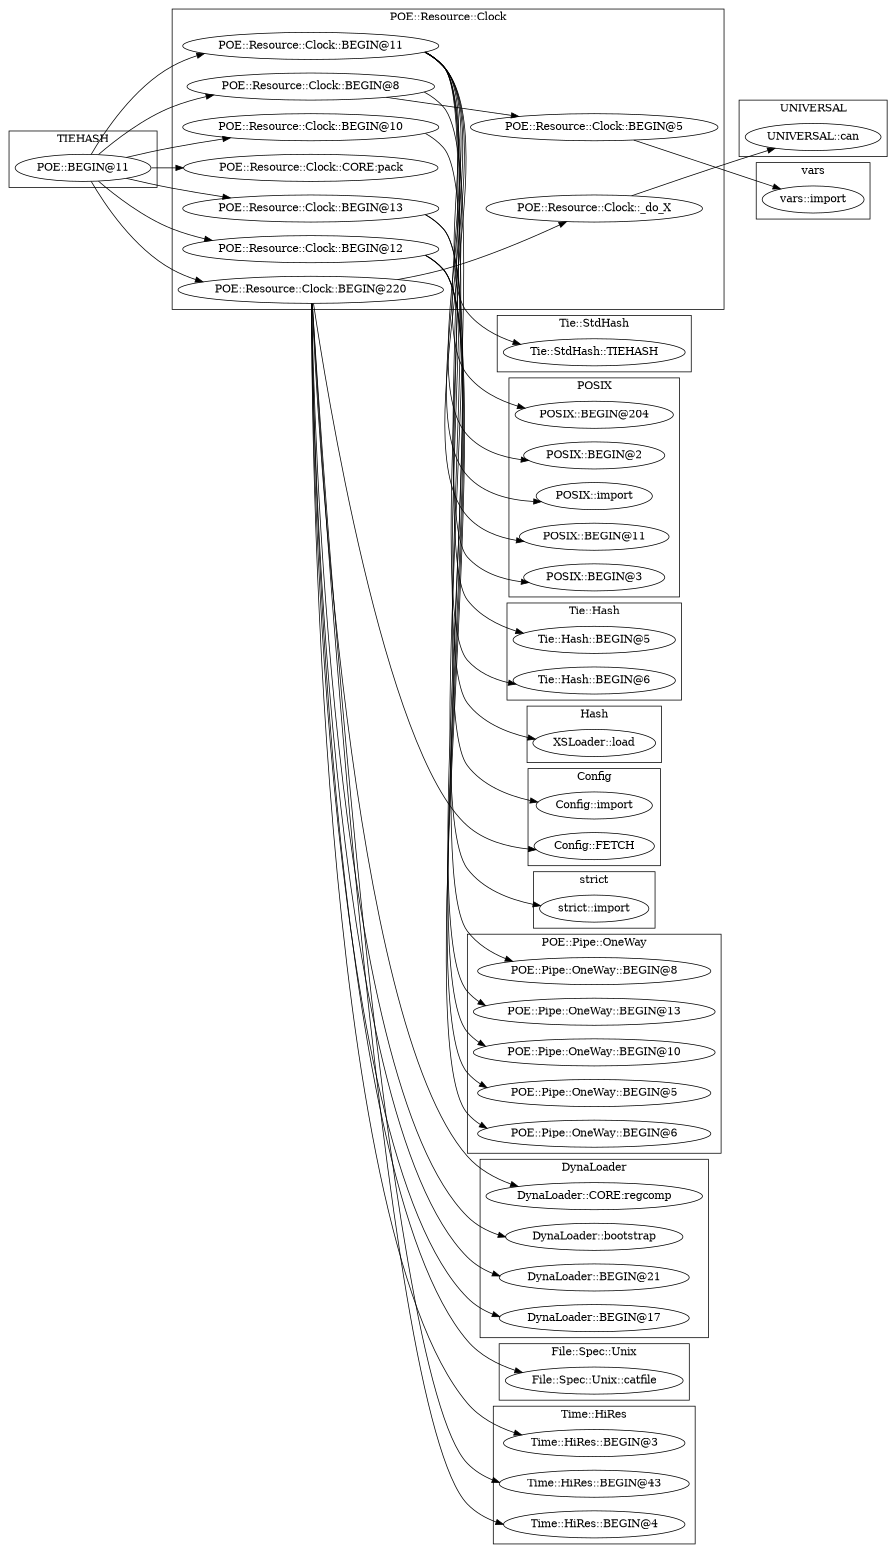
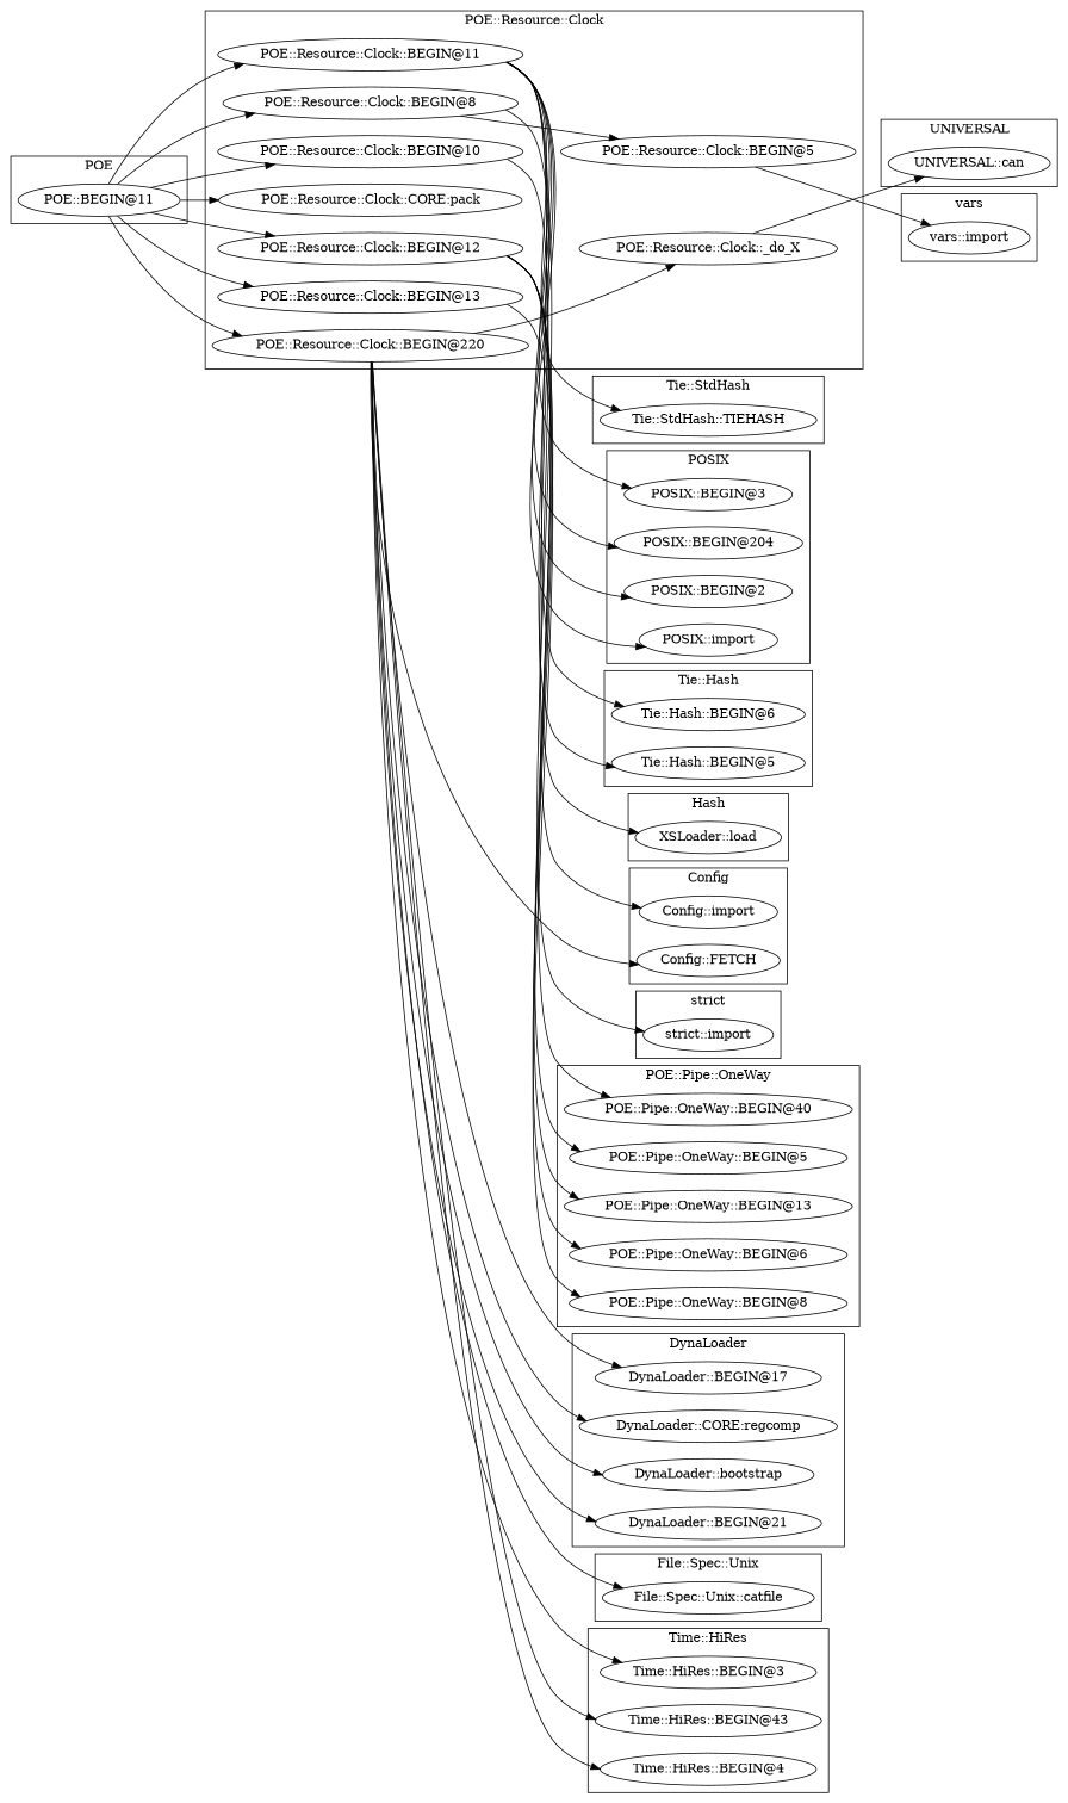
  digraph {
    rankdir=LR
    "DynaLoader::bootstrap"
    "DynaLoader::BEGIN@21"
    "DynaLoader::BEGIN@17"
    "DynaLoader::CORE:regcomp"
    "File::Spec::Unix::catfile"
    "Config::import"
    "Config::FETCH"
    "UNIVERSAL::can"
    "Tie::StdHash::TIEHASH"
    "POSIX::BEGIN@2"
    "POSIX::import"
-   "POSIX::BEGIN@11"
    "POSIX::BEGIN@3"
    "POSIX::BEGIN@204"
    "vars::import"
    "Tie::Hash::BEGIN@6"
    "Tie::Hash::BEGIN@5"
    "POE::BEGIN@11"
    "POE::Pipe::OneWay::BEGIN@13"
    "POE::Pipe::OneWay::BEGIN@6"
-   "POE::Pipe::OneWay::BEGIN@10"
+   "POE::Pipe::OneWay::BEGIN@10" [label="POE::Pipe::OneWay::BEGIN@40"]
    "POE::Pipe::OneWay::BEGIN@8"
    "POE::Pipe::OneWay::BEGIN@5"
    "XSLoader::load"
    "Time::HiRes::BEGIN@3"
    "Time::HiRes::BEGIN@43"
    "Time::HiRes::BEGIN@4"
    "POE::Resource::Clock::BEGIN@11"
    "POE::Resource::Clock::BEGIN@10"
    "POE::Resource::Clock::BEGIN@8"
    "POE::Resource::Clock::_do_X"
    "POE::Resource::Clock::BEGIN@5"
    "POE::Resource::Clock::CORE:pack"
    "POE::Resource::Clock::BEGIN@12"
    "POE::Resource::Clock::BEGIN@13"
    "POE::Resource::Clock::BEGIN@220"
    "strict::import"
    subgraph cluster_1 {
      label=DynaLoader
      "DynaLoader::bootstrap"
      "DynaLoader::BEGIN@21"
      "DynaLoader::BEGIN@17"
      "DynaLoader::CORE:regcomp"
    }
    subgraph cluster_2 {
      label="File::Spec::Unix"
      "File::Spec::Unix::catfile"
    }
    subgraph cluster_3 {
      label=Config
      "Config::import"
      "Config::FETCH"
    }
    subgraph cluster_4 {
      label=UNIVERSAL
      "UNIVERSAL::can"
    }
    subgraph cluster_5 {
      label="Tie::StdHash"
      "Tie::StdHash::TIEHASH"
    }
    subgraph cluster_6 {
      label=POSIX
      "POSIX::BEGIN@2"
      "POSIX::import"
-     "POSIX::BEGIN@11"
      "POSIX::BEGIN@3"
      "POSIX::BEGIN@204"
    }
    subgraph cluster_7 {
      label=vars
      "vars::import"
    }
    subgraph cluster_8 {
      label="Tie::Hash"
      "Tie::Hash::BEGIN@6"
      "Tie::Hash::BEGIN@5"
    }
    subgraph cluster_9 {
-     label=TIEHASH
+     label=POE
      "POE::BEGIN@11"
    }
    subgraph cluster_10 {
      label="POE::Pipe::OneWay"
      "POE::Pipe::OneWay::BEGIN@13"
      "POE::Pipe::OneWay::BEGIN@6"
      "POE::Pipe::OneWay::BEGIN@10"
      "POE::Pipe::OneWay::BEGIN@8"
      "POE::Pipe::OneWay::BEGIN@5"
    }
    subgraph cluster_11 {
      label=Hash
      "XSLoader::load"
    }
    subgraph cluster_12 {
      label="Time::HiRes"
      "Time::HiRes::BEGIN@3"
      "Time::HiRes::BEGIN@43"
      "Time::HiRes::BEGIN@4"
    }
    subgraph cluster_13 {
      label="POE::Resource::Clock"
      "POE::Resource::Clock::BEGIN@11"
      "POE::Resource::Clock::BEGIN@10"
      "POE::Resource::Clock::BEGIN@8"
      "POE::Resource::Clock::_do_X"
      "POE::Resource::Clock::BEGIN@5"
      "POE::Resource::Clock::CORE:pack"
      "POE::Resource::Clock::BEGIN@12"
      "POE::Resource::Clock::BEGIN@13"
      "POE::Resource::Clock::BEGIN@220"
    }
    subgraph cluster_14 {
      label="strict"
      "strict::import"
    }
    "POE::BEGIN@11" -> "POE::Resource::Clock::BEGIN@11"
    "POE::BEGIN@11" -> "POE::Resource::Clock::BEGIN@10"
    "POE::BEGIN@11" -> "POE::Resource::Clock::BEGIN@8"
    "POE::BEGIN@11" -> "POE::Resource::Clock::CORE:pack"
    "POE::BEGIN@11" -> "POE::Resource::Clock::BEGIN@12"
    "POE::BEGIN@11" -> "POE::Resource::Clock::BEGIN@13"
    "POE::BEGIN@11" -> "POE::Resource::Clock::BEGIN@220"
    "POE::Resource::Clock::BEGIN@11" -> "Tie::StdHash::TIEHASH"
    "POE::Resource::Clock::BEGIN@11" -> "POSIX::BEGIN@2"
    "POE::Resource::Clock::BEGIN@11" -> "POSIX::import"
-   "POE::Resource::Clock::BEGIN@11" -> "POSIX::BEGIN@11"
    "POE::Resource::Clock::BEGIN@11" -> "POSIX::BEGIN@3"
    "POE::Resource::Clock::BEGIN@11" -> "POSIX::BEGIN@204"
    "POE::Resource::Clock::BEGIN@11" -> "Tie::Hash::BEGIN@6"
    "POE::Resource::Clock::BEGIN@11" -> "Tie::Hash::BEGIN@5"
    "POE::Resource::Clock::BEGIN@11" -> "XSLoader::load"
    "POE::Resource::Clock::BEGIN@10" -> "Config::import"
    "POE::Resource::Clock::BEGIN@8" -> "POE::Resource::Clock::BEGIN@5"
    "POE::Resource::Clock::BEGIN@8" -> "strict::import"
    "POE::Resource::Clock::_do_X" -> "UNIVERSAL::can"
    "POE::Resource::Clock::BEGIN@5" -> "vars::import"
-   "POE::Resource::Clock::BEGIN@13" -> "POE::Pipe::OneWay::BEGIN@13"
+   "POE::Resource::Clock::BEGIN@12" -> "POE::Pipe::OneWay::BEGIN@13"
    "POE::Resource::Clock::BEGIN@12" -> "POE::Pipe::OneWay::BEGIN@6"
    "POE::Resource::Clock::BEGIN@12" -> "POE::Pipe::OneWay::BEGIN@10"
    "POE::Resource::Clock::BEGIN@12" -> "POE::Pipe::OneWay::BEGIN@5"
    "POE::Resource::Clock::BEGIN@13" -> "POE::Pipe::OneWay::BEGIN@8"
    "POE::Resource::Clock::BEGIN@220" -> "DynaLoader::bootstrap"
    "POE::Resource::Clock::BEGIN@220" -> "DynaLoader::BEGIN@21"
    "POE::Resource::Clock::BEGIN@220" -> "DynaLoader::BEGIN@17"
    "POE::Resource::Clock::BEGIN@220" -> "DynaLoader::CORE:regcomp"
    "POE::Resource::Clock::BEGIN@220" -> "File::Spec::Unix::catfile"
    "POE::Resource::Clock::BEGIN@220" -> "Config::FETCH"
    "POE::Resource::Clock::BEGIN@220" -> "Time::HiRes::BEGIN@3"
    "POE::Resource::Clock::BEGIN@220" -> "Time::HiRes::BEGIN@43"
    "POE::Resource::Clock::BEGIN@220" -> "Time::HiRes::BEGIN@4"
    "POE::Resource::Clock::BEGIN@220" -> "POE::Resource::Clock::_do_X"
  }
